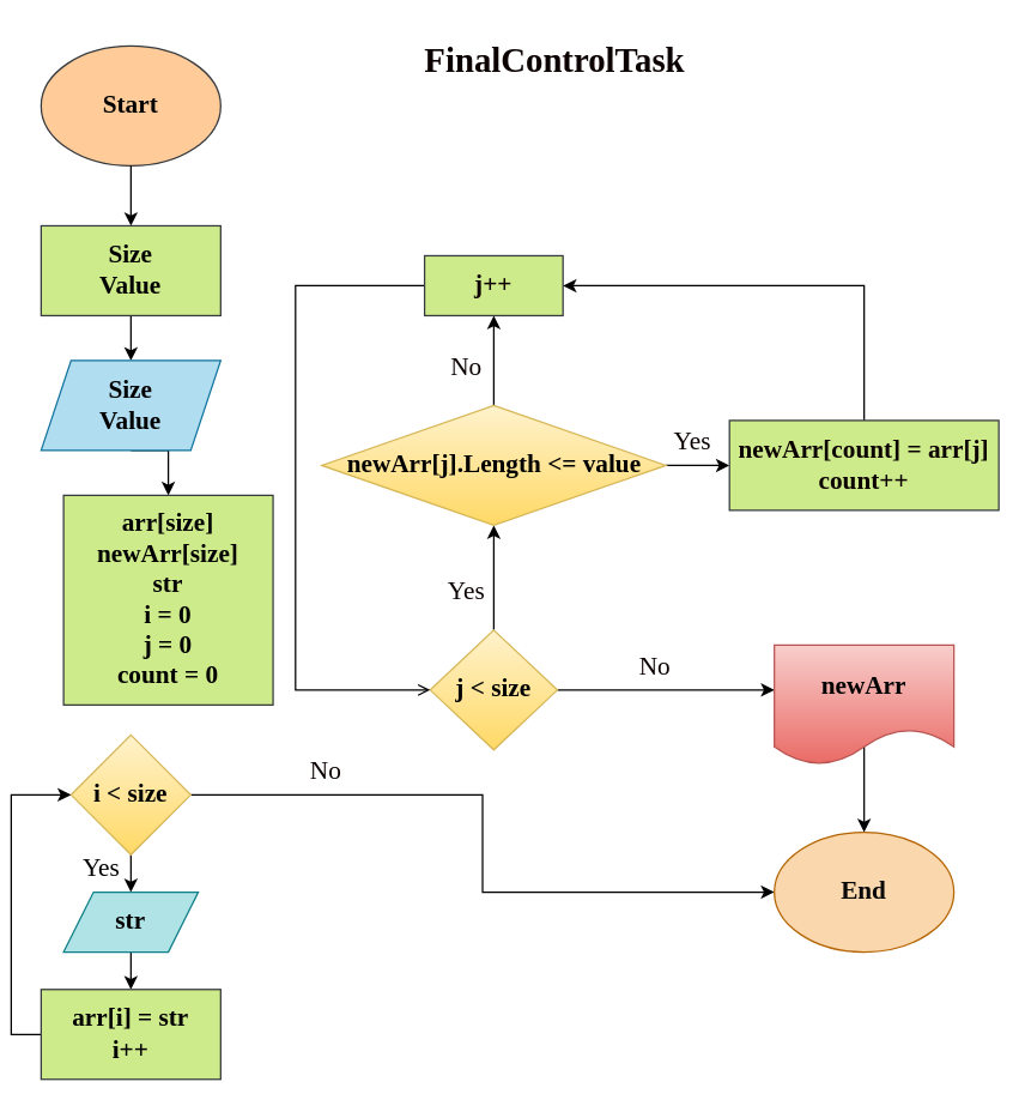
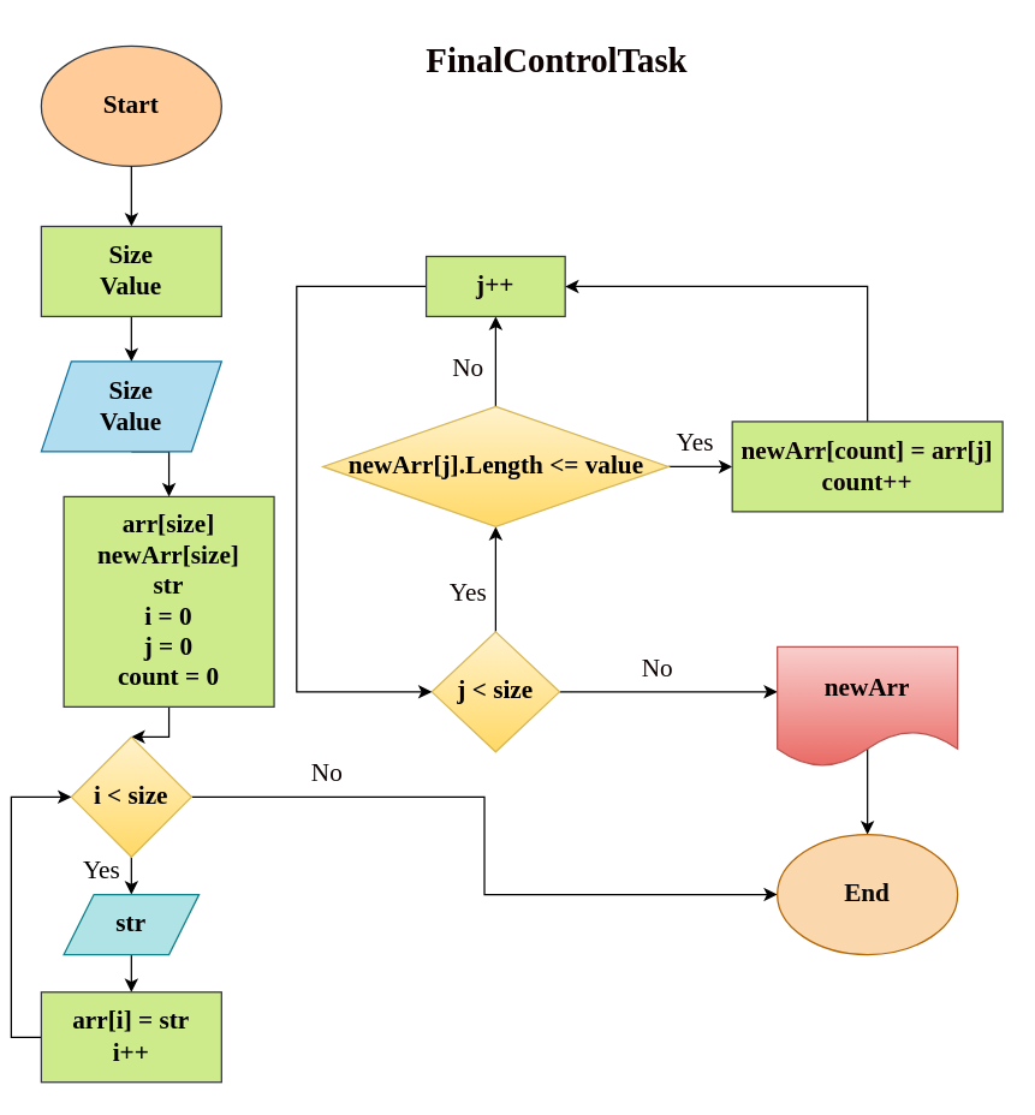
  <mxCell id="0" />
  <mxCell id="1" parent="0" />
  <mxCell id="2" value="" style="endArrow=classic;html=1;rounded=0;fontFamily=Times New Roman;fontSize=17;fontColor=#0d0202;entryX=0.5;entryY=0;entryDx=0;entryDy=0;" edge="1" parent="1" source="25" target="26"><mxGeometry width="50" height="50" relative="1" as="geometry"><mxPoint x="420" y="585" as="sourcePoint" /><mxPoint x="470" y="535" as="targetPoint" /><Array as="points"><mxPoint x="570" y="490" /><mxPoint x="570" y="510" /></Array></mxGeometry></mxCell>
  <mxCell id="3" value="&lt;font style=&quot;font-size: 17px;&quot; face=&quot;Times New Roman&quot;&gt;Start&lt;/font&gt;" style="ellipse;whiteSpace=wrap;html=1;fillColor=#ffcc99;strokeColor=#36393d;fontStyle=1" vertex="1" parent="1"><mxGeometry x="20" y="30" width="120" height="80" as="geometry" /></mxCell>
  <mxCell id="4" value="" style="endArrow=classic;html=1;rounded=0;fontFamily=Times New Roman;fontSize=17;exitX=0.5;exitY=1;exitDx=0;exitDy=0;" edge="1" parent="1" source="3"><mxGeometry width="50" height="50" relative="1" as="geometry"><mxPoint x="340" y="310" as="sourcePoint" /><mxPoint x="80" y="150" as="targetPoint" /></mxGeometry></mxCell>
  <mxCell id="5" style="edgeStyle=orthogonalEdgeStyle;rounded=0;orthogonalLoop=1;jettySize=auto;html=1;exitX=0.5;exitY=1;exitDx=0;exitDy=0;entryX=0.5;entryY=0;entryDx=0;entryDy=0;fontFamily=Times New Roman;fontSize=17;fontColor=default;" edge="1" parent="1" source="6" target="8"><mxGeometry relative="1" as="geometry" /></mxCell>
  <mxCell id="6" value="&lt;b&gt;Size&lt;br&gt;Value&lt;/b&gt;" style="rounded=0;whiteSpace=wrap;html=1;fontFamily=Times New Roman;fontSize=17;fillColor=#cdeb8b;strokeColor=#36393d;" vertex="1" parent="1"><mxGeometry x="20" y="150" width="120" height="60" as="geometry" /></mxCell>
  <mxCell id="7" style="edgeStyle=orthogonalEdgeStyle;rounded=0;orthogonalLoop=1;jettySize=auto;html=1;exitX=0.5;exitY=1;exitDx=0;exitDy=0;entryX=0.5;entryY=0;entryDx=0;entryDy=0;fontFamily=Times New Roman;fontSize=17;fontColor=default;" edge="1" parent="1" source="8" target="10"><mxGeometry relative="1" as="geometry" /></mxCell>
  <mxCell id="8" value="&lt;b&gt;Size&lt;br&gt;Value&lt;/b&gt;" style="shape=parallelogram;perimeter=parallelogramPerimeter;whiteSpace=wrap;html=1;fixedSize=1;rounded=0;strokeColor=#10739e;fontFamily=Times New Roman;fontSize=17;fillColor=#b1ddf0;" vertex="1" parent="1"><mxGeometry x="20" y="240" width="120" height="60" as="geometry" /></mxCell>
+ <mxCell id="9" style="edgeStyle=orthogonalEdgeStyle;rounded=0;orthogonalLoop=1;jettySize=auto;html=1;exitX=0.5;exitY=1;exitDx=0;exitDy=0;fontFamily=Times New Roman;fontSize=17;fontColor=default;" edge="1" parent="1" source="10" target="13"><mxGeometry relative="1" as="geometry" /></mxCell>
  <mxCell id="10" value="&lt;b&gt;arr[size]&lt;br&gt;newArr[size]&lt;br&gt;str&lt;/b&gt;&lt;br&gt;&lt;b&gt;i = 0&lt;br&gt;j = 0&lt;br&gt;count = 0&lt;/b&gt;" style="whiteSpace=wrap;html=1;aspect=fixed;rounded=0;strokeColor=#36393d;fontFamily=Times New Roman;fontSize=17;fontColor=default;fillColor=#cdeb8b;" vertex="1" parent="1"><mxGeometry x="35" y="330" width="140" height="140" as="geometry" /></mxCell>
  <mxCell id="11" style="edgeStyle=orthogonalEdgeStyle;rounded=0;orthogonalLoop=1;jettySize=auto;html=1;exitX=0.5;exitY=1;exitDx=0;exitDy=0;entryX=0.5;entryY=0;entryDx=0;entryDy=0;fontFamily=Times New Roman;fontSize=17;fontColor=default;" edge="1" parent="1" source="13" target="15"><mxGeometry relative="1" as="geometry" /></mxCell>
  <mxCell id="12" style="edgeStyle=orthogonalEdgeStyle;rounded=0;orthogonalLoop=1;jettySize=auto;html=1;exitX=1;exitY=0.5;exitDx=0;exitDy=0;fontFamily=Times New Roman;fontSize=17;fontColor=#0d0202;" edge="1" parent="1" source="13" target="26"><mxGeometry relative="1" as="geometry" /></mxCell>
  <mxCell id="13" value="&lt;b&gt;i &amp;lt; size&lt;/b&gt;" style="rhombus;whiteSpace=wrap;html=1;rounded=0;strokeColor=#d6b656;fontFamily=Times New Roman;fontSize=17;fillColor=#fff2cc;gradientColor=#ffd966;" vertex="1" parent="1"><mxGeometry x="40" y="490" width="80" height="80" as="geometry" /></mxCell>
  <mxCell id="14" style="edgeStyle=orthogonalEdgeStyle;rounded=0;orthogonalLoop=1;jettySize=auto;html=1;exitX=0.5;exitY=1;exitDx=0;exitDy=0;entryX=0.5;entryY=0;entryDx=0;entryDy=0;fontFamily=Times New Roman;fontSize=17;fontColor=default;" edge="1" parent="1" source="15" target="17"><mxGeometry relative="1" as="geometry" /></mxCell>
  <mxCell id="15" value="&lt;b&gt;str&lt;/b&gt;" style="shape=parallelogram;perimeter=parallelogramPerimeter;whiteSpace=wrap;html=1;fixedSize=1;rounded=0;strokeColor=#0e8088;fontFamily=Times New Roman;fontSize=17;fillColor=#b0e3e6;" vertex="1" parent="1"><mxGeometry x="35" y="595" width="90" height="40" as="geometry" /></mxCell>
  <mxCell id="16" style="edgeStyle=orthogonalEdgeStyle;rounded=0;orthogonalLoop=1;jettySize=auto;html=1;exitX=0;exitY=0.5;exitDx=0;exitDy=0;entryX=0;entryY=0.5;entryDx=0;entryDy=0;fontFamily=Times New Roman;fontSize=17;fontColor=default;" edge="1" parent="1" source="17" target="13"><mxGeometry relative="1" as="geometry" /></mxCell>
  <mxCell id="17" value="&lt;b&gt;arr[i] = str&lt;br&gt;i++&lt;/b&gt;" style="rounded=0;whiteSpace=wrap;html=1;strokeColor=#36393d;fontFamily=Times New Roman;fontSize=17;fontColor=default;fillColor=#cdeb8b;" vertex="1" parent="1"><mxGeometry x="20" y="660" width="120" height="60" as="geometry" /></mxCell>
  <mxCell id="18" value="Yes" style="text;html=1;align=center;verticalAlign=middle;resizable=0;points=[];autosize=1;strokeColor=none;fillColor=none;fontSize=17;fontFamily=Times New Roman;fontColor=default;" vertex="1" parent="1"><mxGeometry x="35" y="565" width="50" height="30" as="geometry" /></mxCell>
  <mxCell id="19" style="edgeStyle=orthogonalEdgeStyle;rounded=0;orthogonalLoop=1;jettySize=auto;html=1;exitX=0.5;exitY=0;exitDx=0;exitDy=0;entryX=0.5;entryY=1;entryDx=0;entryDy=0;fontFamily=Times New Roman;fontSize=17;fontColor=#0d0202;" edge="1" parent="1" source="21" target="24"><mxGeometry relative="1" as="geometry" /></mxCell>
  <mxCell id="20" style="edgeStyle=orthogonalEdgeStyle;rounded=0;orthogonalLoop=1;jettySize=auto;html=1;exitX=1;exitY=0.5;exitDx=0;exitDy=0;entryX=0;entryY=0.375;entryDx=0;entryDy=0;entryPerimeter=0;fontFamily=Times New Roman;fontSize=17;fontColor=#0d0202;" edge="1" parent="1" source="21" target="25"><mxGeometry relative="1" as="geometry" /></mxCell>
  <mxCell id="21" value="&lt;b&gt;j &amp;lt; size&lt;/b&gt;" style="rhombus;whiteSpace=wrap;html=1;rounded=0;strokeColor=#d6b656;fontFamily=Times New Roman;fontSize=17;fillColor=#fff2cc;gradientColor=#ffd966;" vertex="1" parent="1"><mxGeometry x="280" y="420" width="85" height="80" as="geometry" /></mxCell>
  <mxCell id="22" style="edgeStyle=orthogonalEdgeStyle;rounded=0;orthogonalLoop=1;jettySize=auto;html=1;exitX=1;exitY=0.5;exitDx=0;exitDy=0;entryX=0;entryY=0.5;entryDx=0;entryDy=0;fontFamily=Times New Roman;fontSize=17;fontColor=#0d0202;" edge="1" parent="1" source="24" target="30"><mxGeometry relative="1" as="geometry" /></mxCell>
  <mxCell id="23" style="edgeStyle=orthogonalEdgeStyle;rounded=0;orthogonalLoop=1;jettySize=auto;html=1;exitX=0.5;exitY=0;exitDx=0;exitDy=0;entryX=0.5;entryY=1;entryDx=0;entryDy=0;fontFamily=Times New Roman;fontSize=23;fontColor=#0d0202;" edge="1" parent="1" source="24" target="28"><mxGeometry relative="1" as="geometry" /></mxCell>
  <mxCell id="24" value="&lt;b&gt;newArr[j].Length &amp;lt;= value&lt;/b&gt;" style="rhombus;whiteSpace=wrap;html=1;rounded=0;strokeColor=#d6b656;fontFamily=Times New Roman;fontSize=17;fillColor=#fff2cc;gradientColor=#ffd966;" vertex="1" parent="1"><mxGeometry x="207.5" y="270" width="230" height="80" as="geometry" /></mxCell>
  <mxCell id="25" value="&lt;b&gt;newArr&lt;/b&gt;" style="shape=document;whiteSpace=wrap;html=1;boundedLbl=1;rounded=0;strokeColor=#b85450;fontFamily=Times New Roman;fontSize=17;fillColor=#f8cecc;gradientColor=#ea6b66;" vertex="1" parent="1"><mxGeometry x="510" y="430" width="120" height="80" as="geometry" /></mxCell>
  <mxCell id="26" value="&lt;b&gt;&lt;font color=&quot;#080808&quot;&gt;End&lt;/font&gt;&lt;/b&gt;" style="ellipse;whiteSpace=wrap;html=1;rounded=0;strokeColor=#b46504;fontFamily=Times New Roman;fontSize=17;fillColor=#fad7ac;" vertex="1" parent="1"><mxGeometry x="510" y="555" width="120" height="80" as="geometry" /></mxCell>
- <mxCell id="27" style="edgeStyle=orthogonalEdgeStyle;rounded=0;orthogonalLoop=1;jettySize=auto;html=1;exitX=0;exitY=0.5;exitDx=0;exitDy=0;entryX=0;entryY=0.5;entryDx=0;entryDy=0;fontFamily=Times New Roman;fontSize=17;fontColor=#0d0202;endArrow=open;" edge="1" parent="1" source="28" target="21"><mxGeometry relative="1" as="geometry"><Array as="points"><mxPoint x="190" y="190" /><mxPoint x="190" y="460" /></Array></mxGeometry></mxCell>
+ <mxCell id="27" style="edgeStyle=orthogonalEdgeStyle;rounded=0;orthogonalLoop=1;jettySize=auto;html=1;exitX=0;exitY=0.5;exitDx=0;exitDy=0;entryX=0;entryY=0.5;entryDx=0;entryDy=0;fontFamily=Times New Roman;fontSize=17;fontColor=#0d0202;" edge="1" parent="1" source="28" target="21"><mxGeometry relative="1" as="geometry"><Array as="points"><mxPoint x="190" y="190" /><mxPoint x="190" y="460" /></Array></mxGeometry></mxCell>
  <mxCell id="28" value="&lt;b&gt;j++&lt;/b&gt;" style="rounded=0;whiteSpace=wrap;html=1;strokeColor=#36393d;fontFamily=Times New Roman;fontSize=17;fontColor=#0d0202;fillColor=#cdeb8b;" vertex="1" parent="1"><mxGeometry x="276.25" y="170" width="92.5" height="40" as="geometry" /></mxCell>
  <mxCell id="29" style="edgeStyle=orthogonalEdgeStyle;rounded=0;orthogonalLoop=1;jettySize=auto;html=1;exitX=0.5;exitY=0;exitDx=0;exitDy=0;entryX=1;entryY=0.5;entryDx=0;entryDy=0;fontFamily=Times New Roman;fontSize=17;fontColor=#0d0202;" edge="1" parent="1" source="30" target="28"><mxGeometry relative="1" as="geometry" /></mxCell>
  <mxCell id="30" value="&lt;b&gt;newArr[count] = arr[j]&lt;br&gt;count++&lt;/b&gt;" style="rounded=0;whiteSpace=wrap;html=1;strokeColor=#36393d;fontFamily=Times New Roman;fontSize=17;fontColor=#0d0202;fillColor=#cdeb8b;" vertex="1" parent="1"><mxGeometry x="480" y="280" width="180" height="60" as="geometry" /></mxCell>
  <mxCell id="31" value="No" style="text;html=1;align=center;verticalAlign=middle;resizable=0;points=[];autosize=1;strokeColor=none;fillColor=none;fontSize=17;fontFamily=Times New Roman;fontColor=#0d0202;" vertex="1" parent="1"><mxGeometry x="190" y="500" width="40" height="30" as="geometry" /></mxCell>
  <mxCell id="32" value="No" style="text;html=1;align=center;verticalAlign=middle;resizable=0;points=[];autosize=1;strokeColor=none;fillColor=none;fontSize=17;fontFamily=Times New Roman;fontColor=#0d0202;" vertex="1" parent="1"><mxGeometry x="410" y="430" width="40" height="30" as="geometry" /></mxCell>
  <mxCell id="33" value="Yes" style="text;html=1;align=center;verticalAlign=middle;resizable=0;points=[];autosize=1;strokeColor=none;fillColor=none;fontSize=17;fontFamily=Times New Roman;fontColor=#0d0202;" vertex="1" parent="1"><mxGeometry x="278.5" y="380" width="50" height="30" as="geometry" /></mxCell>
  <mxCell id="34" value="No" style="text;html=1;align=center;verticalAlign=middle;resizable=0;points=[];autosize=1;strokeColor=none;fillColor=none;fontSize=17;fontFamily=Times New Roman;fontColor=#0d0202;" vertex="1" parent="1"><mxGeometry x="283.5" y="230" width="40" height="30" as="geometry" /></mxCell>
  <mxCell id="35" value="Yes" style="text;html=1;align=center;verticalAlign=middle;resizable=0;points=[];autosize=1;strokeColor=none;fillColor=none;fontSize=17;fontFamily=Times New Roman;fontColor=#0d0202;" vertex="1" parent="1"><mxGeometry x="430" y="280" width="50" height="30" as="geometry" /></mxCell>
  <mxCell id="36" value="&lt;b&gt;&lt;font style=&quot;font-size: 23px;&quot;&gt;FinalControlTask&lt;/font&gt;&lt;/b&gt;" style="text;html=1;align=center;verticalAlign=middle;resizable=0;points=[];autosize=1;strokeColor=none;fillColor=none;fontSize=17;fontFamily=Times New Roman;fontColor=#0d0202;" vertex="1" parent="1"><mxGeometry x="262.5" width="200" height="40" as="geometry" y="20" /></mxCell>
